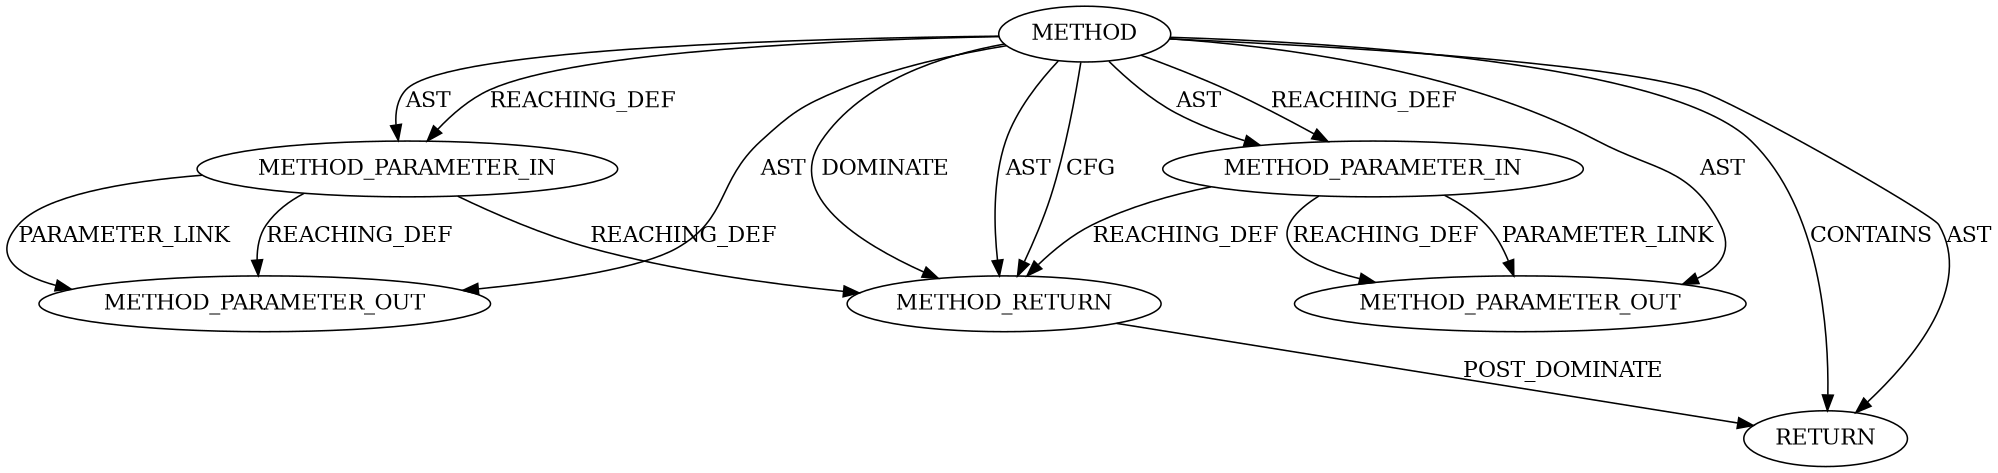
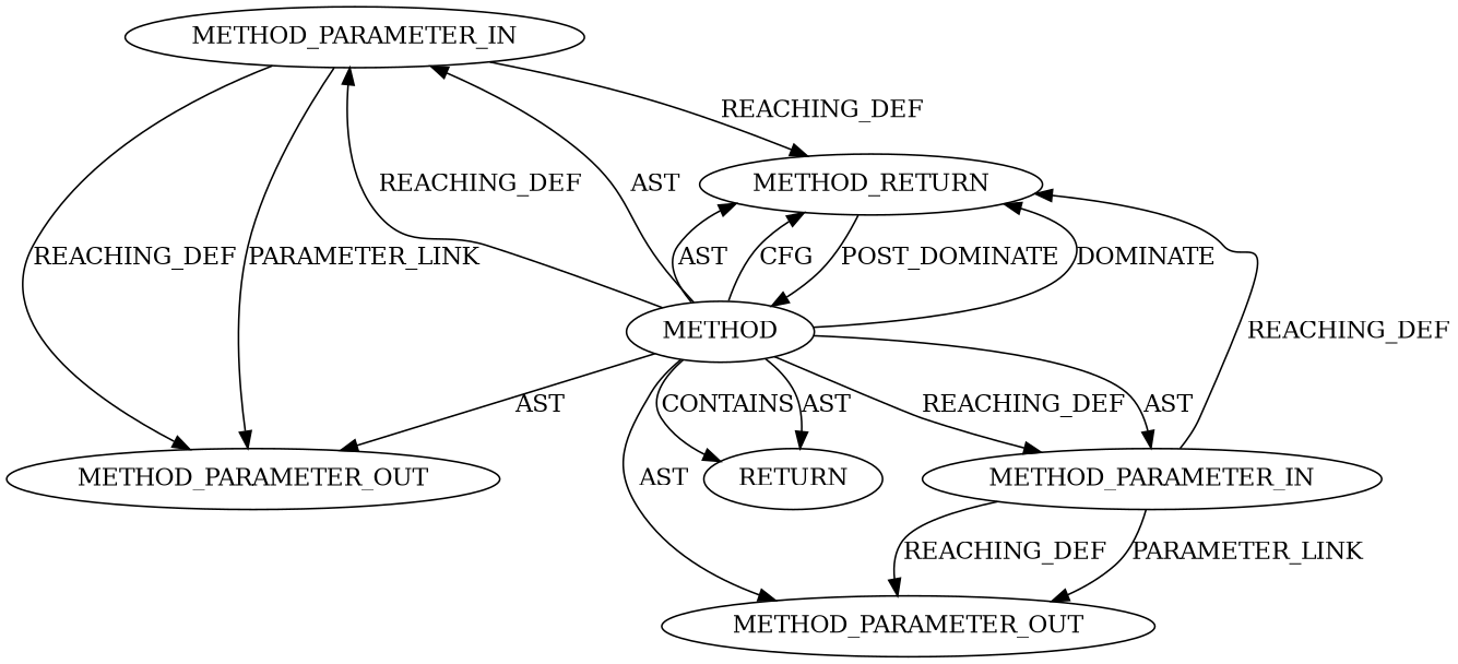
  digraph {
    node [CODE=p1 EVALUATION_STRATEGY=BY_VALUE IS_VARIADIC=false ORDER=1 TYPE_FULL_NAME=ANY]
    n1 [INDEX=1 NAME=p1 label=METHOD_PARAMETER_IN]
    n2 [INDEX=1 NAME=p1 label=METHOD_PARAMETER_OUT]
    n3 [CODE=RET ORDER=2 label=METHOD_RETURN IS_VARIADIC=""]
    n4 [AST_PARENT_FULL_NAME="<global>" AST_PARENT_TYPE=NAMESPACE_BLOCK CODE="<empty>" FILENAME="<empty>" FULL_NAME=BN_sub_word IS_EXTERNAL=true NAME=BN_sub_word ORDER=0 label=METHOD EVALUATION_STRATEGY="" IS_VARIADIC="" TYPE_FULL_NAME=""]
    n5 [CODE=p2 INDEX=2 NAME=p2 ORDER=2 label=METHOD_PARAMETER_IN]
    n6 [CODE=p2 INDEX=2 NAME=p2 ORDER=2 label=METHOD_PARAMETER_OUT]
    n7 [ARGUMENT_INDEX=1 CODE="<empty>" label=RETURN EVALUATION_STRATEGY="" IS_VARIADIC=""]
    n1 -> n2 [label=PARAMETER_LINK]
    n1 -> n2 [VARIABLE=p1 label=REACHING_DEF]
    n1 -> n3 [VARIABLE=p1 label=REACHING_DEF]
-   n3 -> n7 [label=POST_DOMINATE]
+   n3 -> n4 [label=POST_DOMINATE]
    n4 -> n1 [label=REACHING_DEF]
    n4 -> n1 [label=AST]
    n4 -> n2 [label=AST]
    n4 -> n3 [label=DOMINATE]
    n4 -> n3 [label=AST]
    n4 -> n3 [label=CFG]
    n4 -> n5 [label=REACHING_DEF]
    n4 -> n5 [label=AST]
    n4 -> n6 [label=AST]
    n4 -> n7 [label=CONTAINS]
    n4 -> n7 [label=AST]
    n5 -> n3 [VARIABLE=p2 label=REACHING_DEF]
    n5 -> n6 [label=PARAMETER_LINK]
    n5 -> n6 [VARIABLE=p2 label=REACHING_DEF]
  }
